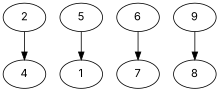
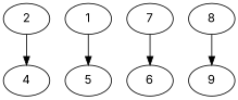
  digraph {
    fontname=Inter
    node [fontname=Inter]
    edge [fontname=Inter]
    2
    4
    5
    1
    7
    6
    8
    9
    2 -> 4
-   5 -> 1
-   6 -> 7
-   9 -> 8
+   1 -> 5
+   7 -> 6
+   8 -> 9
  }
